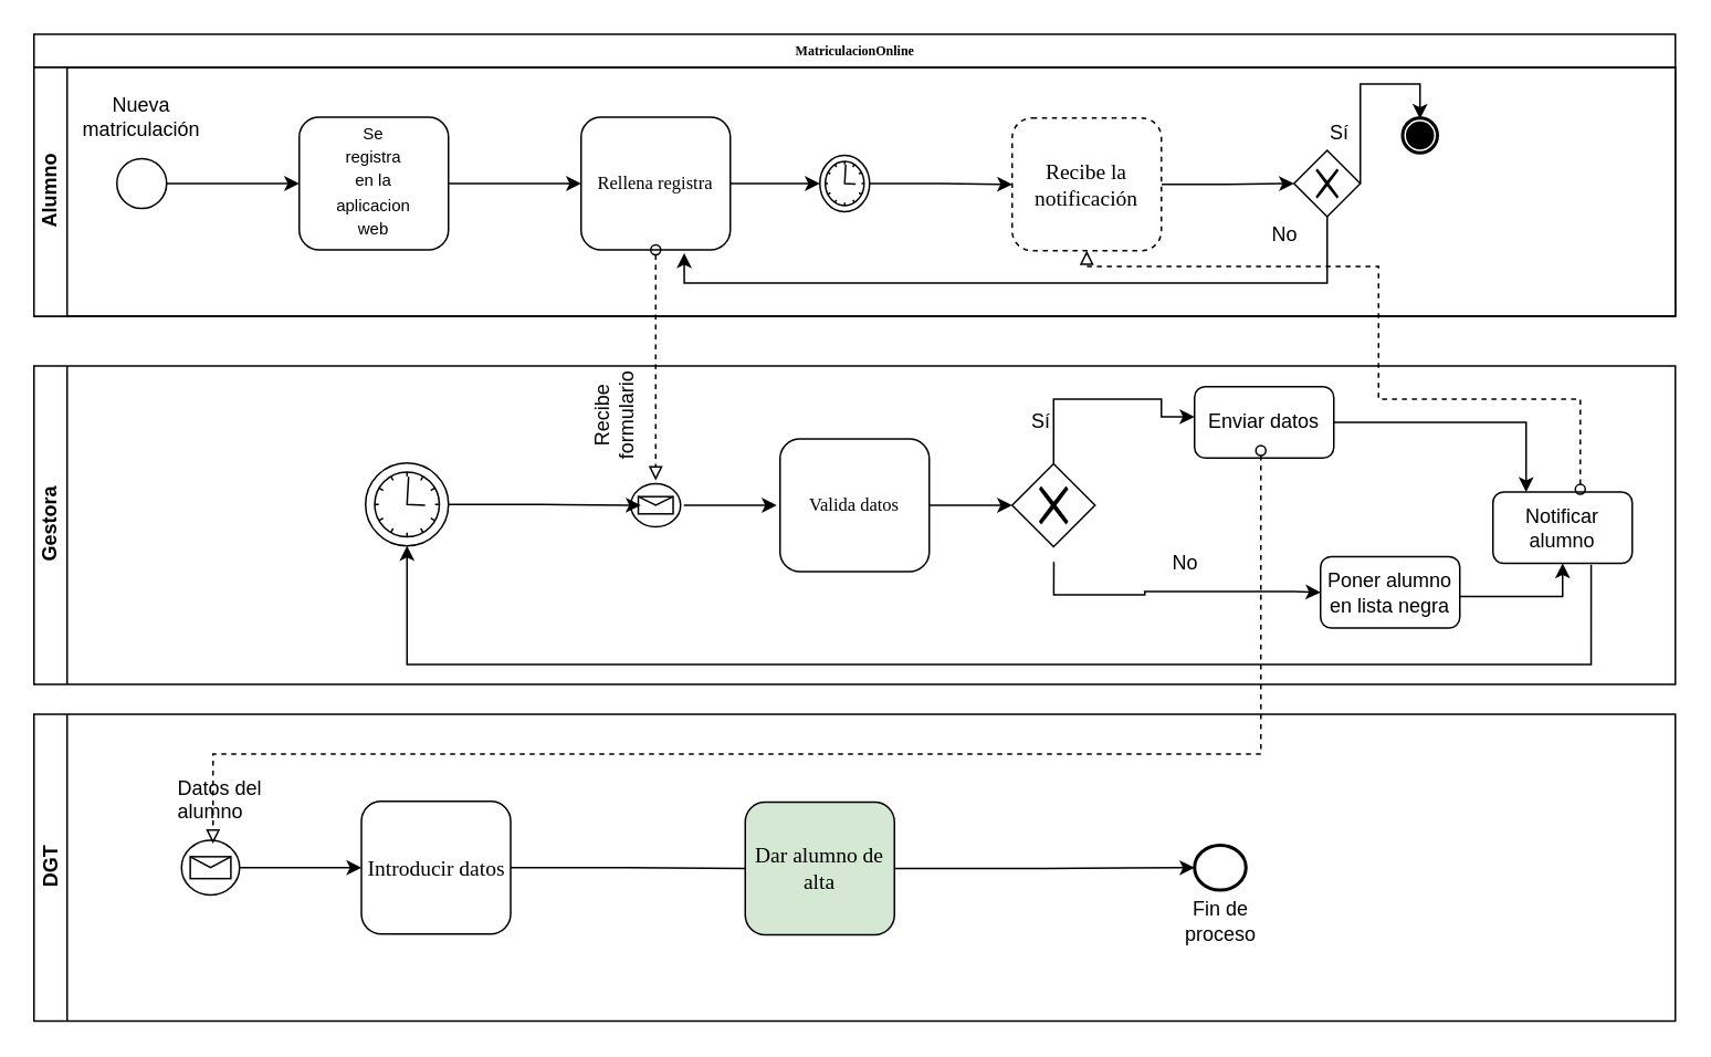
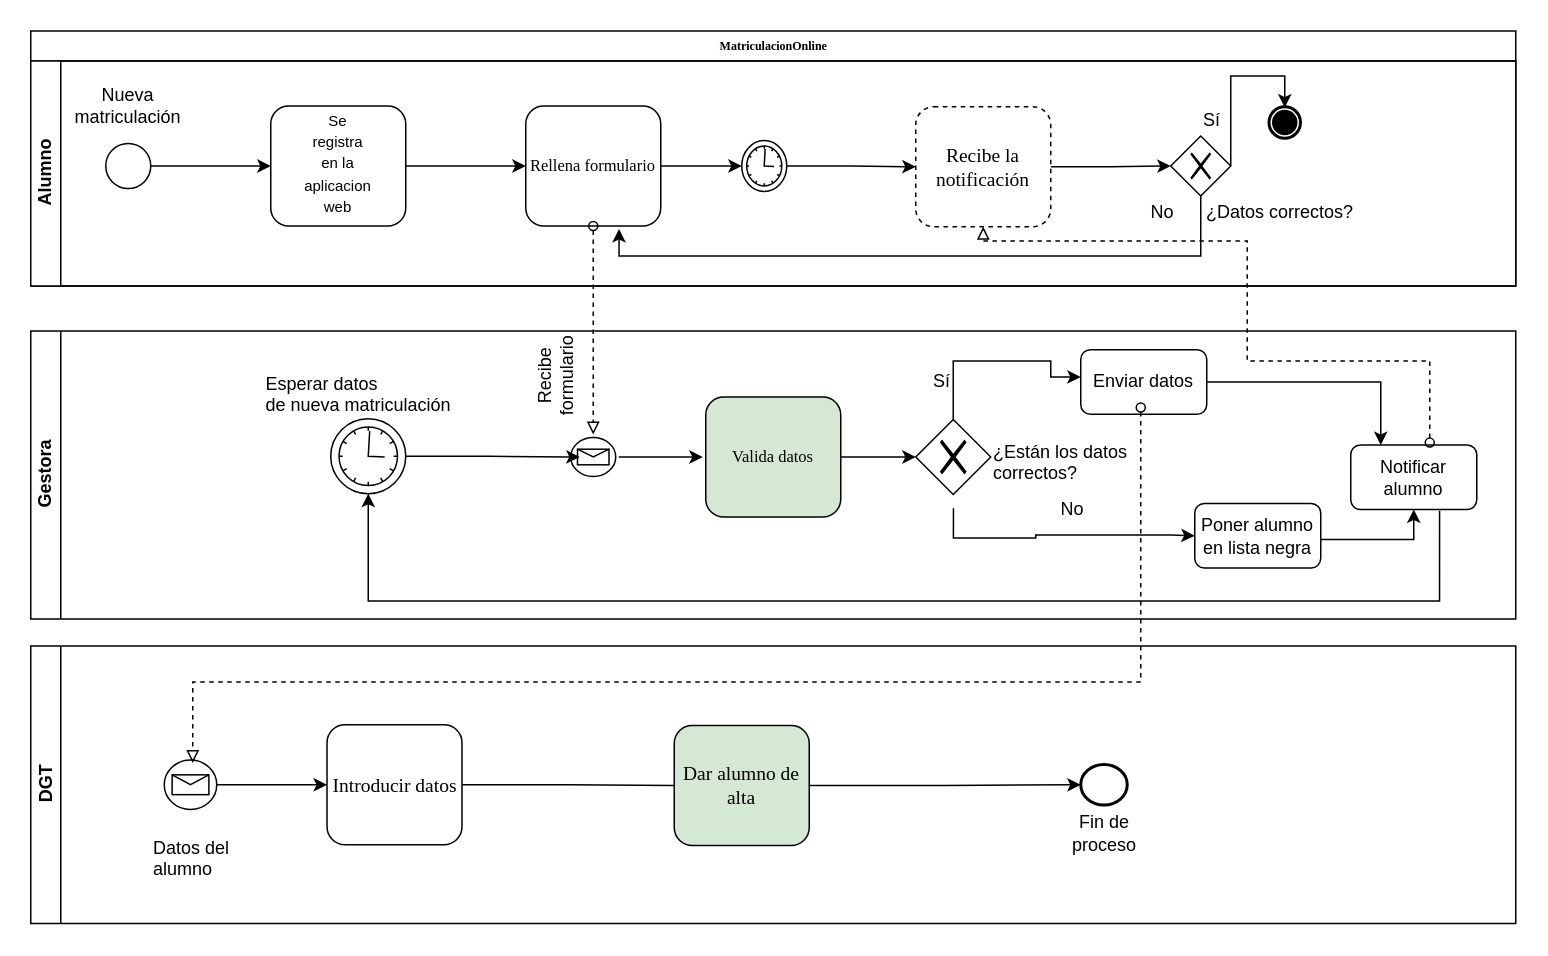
  <mxCell id="0" />
  <mxCell id="1" parent="0" />
  <mxCell id="2" value="MatriculacionOnline" style="swimlane;html=1;childLayout=stackLayout;horizontal=1;startSize=20;horizontalStack=0;rounded=0;shadow=0;labelBackgroundColor=none;strokeColor=#000000;strokeWidth=1;fillColor=#ffffff;fontFamily=Verdana;fontSize=8;fontColor=#000000;align=center;" parent="1" vertex="1"><mxGeometry x="20" y="20" width="990" height="170" as="geometry" /></mxCell>
  <mxCell id="3" value="&lt;div&gt;Alumno&lt;/div&gt;" style="swimlane;html=1;startSize=20;horizontal=0;" parent="2" vertex="1"><mxGeometry y="20" width="990" height="150" as="geometry" /></mxCell>
  <mxCell id="4" value="" style="edgeStyle=orthogonalEdgeStyle;rounded=0;orthogonalLoop=1;jettySize=auto;html=1;" parent="3" source="5" target="7" edge="1"><mxGeometry relative="1" as="geometry" /></mxCell>
  <mxCell id="5" value="" style="rounded=1;whiteSpace=wrap;html=1;shadow=0;labelBackgroundColor=none;strokeColor=#000000;strokeWidth=1;fillColor=#ffffff;fontFamily=Verdana;fontSize=8;fontColor=#000000;align=center;" parent="3" vertex="1"><mxGeometry x="160" y="30" width="90" height="80" as="geometry" /></mxCell>
  <mxCell id="6" value="" style="edgeStyle=orthogonalEdgeStyle;rounded=0;orthogonalLoop=1;jettySize=auto;html=1;startArrow=none;startFill=0;endArrow=classic;endFill=1;" parent="3" source="7" target="15" edge="1"><mxGeometry relative="1" as="geometry"><mxPoint x="500" y="70" as="targetPoint" /></mxGeometry></mxCell>
- <mxCell id="7" value="&lt;font style=&quot;font-size: 11px&quot;&gt;Rellena registra&lt;/font&gt;" style="rounded=1;whiteSpace=wrap;html=1;shadow=0;labelBackgroundColor=none;strokeColor=#000000;strokeWidth=1;fillColor=#ffffff;fontFamily=Verdana;fontSize=8;fontColor=#000000;align=center;" parent="3" vertex="1"><mxGeometry x="330" y="30" width="90" height="80" as="geometry" /></mxCell>
+ <mxCell id="7" value="&lt;font style=&quot;font-size: 11px&quot;&gt;Rellena formulario&lt;/font&gt;" style="rounded=1;whiteSpace=wrap;html=1;shadow=0;labelBackgroundColor=none;strokeColor=#000000;strokeWidth=1;fillColor=#ffffff;fontFamily=Verdana;fontSize=8;fontColor=#000000;align=center;" parent="3" vertex="1"><mxGeometry x="330" y="30" width="90" height="80" as="geometry" /></mxCell>
  <mxCell id="8" style="edgeStyle=orthogonalEdgeStyle;rounded=0;orthogonalLoop=1;jettySize=auto;html=1;entryX=0;entryY=0.5;entryDx=0;entryDy=0;" parent="3" source="9" target="5" edge="1"><mxGeometry relative="1" as="geometry" /></mxCell>
  <mxCell id="9" value="" style="ellipse;whiteSpace=wrap;html=1;rounded=0;shadow=0;labelBackgroundColor=none;strokeColor=#000000;strokeWidth=1;fillColor=#ffffff;fontFamily=Verdana;fontSize=8;fontColor=#000000;align=center;" parent="3" vertex="1"><mxGeometry x="50" y="55" width="30" height="30" as="geometry" /></mxCell>
  <mxCell id="10" value="Nueva matriculación" style="text;html=1;strokeColor=none;fillColor=none;align=center;verticalAlign=middle;whiteSpace=wrap;rounded=0;" parent="3" vertex="1"><mxGeometry x="45" y="20" width="40" height="20" as="geometry" /></mxCell>
  <mxCell id="11" value="&lt;span style=&quot;font-size: 10px&quot;&gt;Se registra en la aplicacion web&lt;/span&gt;" style="text;html=1;strokeColor=none;fillColor=none;align=center;verticalAlign=middle;whiteSpace=wrap;rounded=0;" parent="3" vertex="1"><mxGeometry x="185" y="62.5" width="40" height="10" as="geometry" /></mxCell>
  <mxCell id="12" value="" style="edgeStyle=orthogonalEdgeStyle;rounded=0;orthogonalLoop=1;jettySize=auto;html=1;startArrow=none;startFill=0;endArrow=classic;endFill=1;" parent="3" source="14" target="20" edge="1"><mxGeometry relative="1" as="geometry"><mxPoint x="820" y="31" as="targetPoint" /><Array as="points"><mxPoint x="800" y="10" /><mxPoint x="836" y="10" /></Array></mxGeometry></mxCell>
  <mxCell id="13" value="" style="edgeStyle=orthogonalEdgeStyle;rounded=0;orthogonalLoop=1;jettySize=auto;html=1;startArrow=none;startFill=0;endArrow=classic;endFill=1;entryX=0.691;entryY=1.025;entryDx=0;entryDy=0;entryPerimeter=0;" parent="3" source="14" target="7" edge="1"><mxGeometry relative="1" as="geometry"><mxPoint x="420" y="120" as="targetPoint" /><Array as="points"><mxPoint x="780" y="130" /><mxPoint x="392" y="130" /></Array></mxGeometry></mxCell>
  <mxCell id="14" value="" style="shape=mxgraph.bpmn.shape;html=1;verticalLabelPosition=bottom;labelBackgroundColor=#ffffff;verticalAlign=top;align=center;perimeter=rhombusPerimeter;background=gateway;outlineConnect=0;outline=none;symbol=exclusiveGw;" parent="3" vertex="1"><mxGeometry x="760" y="50" width="40" height="40" as="geometry" /></mxCell>
  <mxCell id="15" value="" style="shape=mxgraph.bpmn.shape;html=1;verticalLabelPosition=bottom;labelBackgroundColor=#ffffff;verticalAlign=top;align=center;perimeter=ellipsePerimeter;outlineConnect=0;outline=standard;symbol=timer;" parent="3" vertex="1"><mxGeometry x="474" y="53" width="30" height="34" as="geometry" /></mxCell>
  <mxCell id="16" value="" style="edgeStyle=orthogonalEdgeStyle;rounded=0;orthogonalLoop=1;jettySize=auto;html=1;startArrow=none;startFill=0;endArrow=classic;endFill=1;exitX=1;exitY=0.5;exitDx=0;exitDy=0;" parent="3" source="15" target="18" edge="1"><mxGeometry relative="1" as="geometry"><mxPoint x="560" y="80" as="targetPoint" /></mxGeometry></mxCell>
  <mxCell id="17" value="" style="edgeStyle=orthogonalEdgeStyle;rounded=0;orthogonalLoop=1;jettySize=auto;html=1;startArrow=none;startFill=0;endArrow=classic;endFill=1;" parent="3" source="18" target="14" edge="1"><mxGeometry relative="1" as="geometry"><mxPoint x="760" y="70.5" as="targetPoint" /></mxGeometry></mxCell>
  <mxCell id="18" value="&lt;font style=&quot;font-size: 13px&quot;&gt;Recibe la notificación&lt;/font&gt;" style="rounded=1;whiteSpace=wrap;html=1;shadow=0;labelBackgroundColor=none;strokeColor=#000000;strokeWidth=1;fillColor=#ffffff;fontFamily=Verdana;fontSize=8;fontColor=#000000;align=center;dashed=1;" parent="3" vertex="1"><mxGeometry x="590" y="30.5" width="90" height="80" as="geometry" /></mxCell>
  <mxCell id="19" value="Sí" style="text;html=1;resizable=0;points=[];autosize=1;align=left;verticalAlign=top;spacingTop=-4;" parent="3" vertex="1"><mxGeometry x="780" y="30" width="30" height="20" as="geometry" /></mxCell>
  <mxCell id="20" value="" style="shape=mxgraph.bpmn.shape;html=1;verticalLabelPosition=bottom;labelBackgroundColor=#ffffff;verticalAlign=top;align=center;perimeter=ellipsePerimeter;outlineConnect=0;outline=end;symbol=terminate;" parent="3" vertex="1"><mxGeometry x="826" y="31" width="20" height="20" as="geometry" /></mxCell>
  <mxCell id="21" value="No" style="text;html=1;resizable=0;points=[];autosize=1;align=left;verticalAlign=top;spacingTop=-4;" parent="3" vertex="1"><mxGeometry x="745" y="90.5" width="30" height="20" as="geometry" /></mxCell>
+ <mxCell id="22" value="¿Datos correctos?" style="text;html=1;resizable=0;points=[];autosize=1;align=left;verticalAlign=top;spacingTop=-4;" parent="3" vertex="1"><mxGeometry x="782" y="90.5" width="120" height="20" as="geometry" /></mxCell>
  <mxCell id="23" value="&lt;div&gt;Gestora&lt;/div&gt;" style="swimlane;html=1;startSize=20;horizontal=0;" parent="1" vertex="1"><mxGeometry x="20" y="220" width="990" height="192" as="geometry" /></mxCell>
  <mxCell id="24" value="" style="edgeStyle=orthogonalEdgeStyle;rounded=0;orthogonalLoop=1;jettySize=auto;html=1;" parent="23" source="25" edge="1"><mxGeometry relative="1" as="geometry"><mxPoint x="448" y="84" as="targetPoint" /></mxGeometry></mxCell>
  <mxCell id="25" value="" style="shape=mxgraph.bpmn.shape;html=1;verticalLabelPosition=bottom;labelBackgroundColor=#ffffff;verticalAlign=top;perimeter=ellipsePerimeter;outline=standard;symbol=message;fontFamily=Helvetica;fontSize=12;fontColor=#000000;align=center;strokeColor=#000000;strokeWidth=1;fillColor=none;perimeterSpacing=2;direction=east;" parent="23" vertex="1"><mxGeometry x="360" y="71" width="30" height="26" as="geometry" /></mxCell>
  <mxCell id="26" value="Recibe formulario" style="text;html=1;strokeColor=none;fillColor=none;align=center;verticalAlign=middle;whiteSpace=wrap;rounded=0;rotation=-90;" parent="23" vertex="1"><mxGeometry x="330" y="20" width="40" height="20" as="geometry" /></mxCell>
- <mxCell id="27" value="&lt;font style=&quot;font-size: 11px&quot;&gt;Valida datos&lt;/font&gt;" style="rounded=1;whiteSpace=wrap;html=1;shadow=0;labelBackgroundColor=none;strokeColor=#000000;strokeWidth=1;fillColor=#ffffff;fontFamily=Verdana;fontSize=8;fontColor=#000000;align=center;" parent="23" vertex="1"><mxGeometry x="450" y="44" width="90" height="80" as="geometry" /></mxCell>
+ <mxCell id="27" value="&lt;font style=&quot;font-size: 11px&quot;&gt;Valida datos&lt;/font&gt;" style="rounded=1;whiteSpace=wrap;html=1;shadow=0;labelBackgroundColor=none;strokeColor=#000000;strokeWidth=1;fillColor=#d5e8d4;fontFamily=Verdana;fontSize=8;fontColor=#000000;align=center;" parent="23" vertex="1"><mxGeometry x="450" y="44" width="90" height="80" as="geometry" /></mxCell>
  <mxCell id="28" value="" style="edgeStyle=orthogonalEdgeStyle;rounded=0;orthogonalLoop=1;jettySize=auto;html=1;entryX=0;entryY=0.422;entryDx=0;entryDy=0;entryPerimeter=0;" parent="23" source="29" target="35" edge="1"><mxGeometry relative="1" as="geometry"><mxPoint x="680" y="34" as="targetPoint" /><Array as="points"><mxPoint x="615" y="20" /><mxPoint x="680" y="20" /><mxPoint x="680" y="31" /></Array></mxGeometry></mxCell>
  <mxCell id="29" value="" style="shape=mxgraph.bpmn.shape;html=1;verticalLabelPosition=bottom;labelBackgroundColor=#ffffff;verticalAlign=top;align=center;perimeter=rhombusPerimeter;background=gateway;outlineConnect=0;outline=none;symbol=exclusiveGw;" parent="23" vertex="1"><mxGeometry x="590" y="59" width="50" height="50" as="geometry" /></mxCell>
  <mxCell id="30" value="" style="edgeStyle=orthogonalEdgeStyle;rounded=0;orthogonalLoop=1;jettySize=auto;html=1;" parent="23" source="27" target="29" edge="1"><mxGeometry relative="1" as="geometry"><mxPoint x="720" y="354" as="sourcePoint" /><mxPoint x="880.011" y="354" as="targetPoint" /></mxGeometry></mxCell>
+ <mxCell id="31" value="¿Están los datos &lt;br&gt;correctos?" style="text;html=1;resizable=0;points=[];autosize=1;align=left;verticalAlign=top;spacingTop=-4;" parent="23" vertex="1"><mxGeometry x="640" y="71" width="110" height="30" as="geometry" /></mxCell>
  <mxCell id="32" value="Sí" style="text;html=1;resizable=0;points=[];autosize=1;align=left;verticalAlign=top;spacingTop=-4;" parent="23" vertex="1"><mxGeometry x="600" y="24" width="30" height="20" as="geometry" /></mxCell>
  <mxCell id="33" value="No" style="text;html=1;resizable=0;points=[];autosize=1;align=left;verticalAlign=top;spacingTop=-4;" parent="23" vertex="1"><mxGeometry x="685" y="109" width="30" height="20" as="geometry" /></mxCell>
  <mxCell id="34" value="" style="edgeStyle=orthogonalEdgeStyle;rounded=0;orthogonalLoop=1;jettySize=auto;html=1;startArrow=none;startFill=0;endArrow=classic;endFill=1;" parent="23" source="35" target="36" edge="1"><mxGeometry relative="1" as="geometry"><Array as="points"><mxPoint x="900" y="34" /></Array></mxGeometry></mxCell>
  <mxCell id="35" value="Enviar datos" style="shape=ext;rounded=1;html=1;whiteSpace=wrap;" parent="23" vertex="1"><mxGeometry x="700" y="12.5" width="84" height="43" as="geometry" /></mxCell>
  <mxCell id="36" value="Notificar alumno" style="shape=ext;rounded=1;html=1;whiteSpace=wrap;" parent="23" vertex="1"><mxGeometry x="880" y="76" width="84" height="43" as="geometry" /></mxCell>
  <mxCell id="37" value="" style="edgeStyle=orthogonalEdgeStyle;rounded=0;orthogonalLoop=1;jettySize=auto;html=1;startArrow=none;startFill=0;endArrow=classic;endFill=1;entryX=0.235;entryY=0.5;entryDx=0;entryDy=0;entryPerimeter=0;" parent="23" source="38" target="25" edge="1"><mxGeometry relative="1" as="geometry"><mxPoint x="330" y="80.5" as="targetPoint" /></mxGeometry></mxCell>
  <mxCell id="38" value="" style="shape=mxgraph.bpmn.shape;html=1;verticalLabelPosition=bottom;labelBackgroundColor=#ffffff;verticalAlign=top;align=center;perimeter=ellipsePerimeter;outlineConnect=0;outline=standard;symbol=timer;" parent="23" vertex="1"><mxGeometry x="200" y="58.5" width="50" height="50" as="geometry" /></mxCell>
+ <mxCell id="39" value="Esperar datos&lt;br&gt; de nueva matriculación" style="text;html=1;resizable=0;points=[];autosize=1;align=left;verticalAlign=top;spacingTop=-4;" parent="23" vertex="1"><mxGeometry x="155" y="25.5" width="140" height="30" as="geometry" /></mxCell>
  <mxCell id="40" value="" style="edgeStyle=orthogonalEdgeStyle;rounded=0;orthogonalLoop=1;jettySize=auto;html=1;startArrow=none;startFill=0;endArrow=classic;endFill=1;exitX=0.705;exitY=1.019;exitDx=0;exitDy=0;exitPerimeter=0;" parent="23" source="36" target="38" edge="1"><mxGeometry relative="1" as="geometry"><mxPoint x="940" y="180" as="sourcePoint" /><mxPoint x="220" y="160" as="targetPoint" /><Array as="points"><mxPoint x="939" y="180" /><mxPoint x="225" y="180" /></Array></mxGeometry></mxCell>
  <mxCell id="41" value="" style="endArrow=block;dashed=1;html=1;strokeColor=#000000;endFill=0;startArrow=oval;startFill=0;exitX=0.5;exitY=1;exitDx=0;exitDy=0;entryX=0.5;entryY=0;entryDx=0;entryDy=0;" parent="1" source="7" target="25" edge="1"><mxGeometry width="50" height="50" relative="1" as="geometry"><mxPoint x="395" y="190" as="sourcePoint" /><mxPoint x="395" y="240" as="targetPoint" /></mxGeometry></mxCell>
  <mxCell id="42" value="&lt;div&gt;DGT&lt;/div&gt;" style="swimlane;html=1;startSize=20;horizontal=0;" parent="1" vertex="1"><mxGeometry x="20" y="430" width="990" height="185" as="geometry" /></mxCell>
  <mxCell id="43" value="Fin de proceso" style="text;html=1;strokeColor=none;fillColor=none;align=center;verticalAlign=middle;whiteSpace=wrap;rounded=0;rotation=0;direction=west;" parent="42" vertex="1"><mxGeometry x="680.5" y="114" width="70" height="21" as="geometry" /></mxCell>
  <mxCell id="44" value="" style="ellipse;whiteSpace=wrap;html=1;rounded=0;shadow=0;labelBackgroundColor=none;strokeColor=#000000;strokeWidth=2;fillColor=#ffffff;fontFamily=Verdana;fontSize=8;fontColor=#000000;align=center;" parent="42" vertex="1"><mxGeometry x="700" y="79" width="31" height="27" as="geometry" /></mxCell>
  <mxCell id="45" value="&lt;font style=&quot;font-size: 13px&quot;&gt;Introducir datos&lt;/font&gt;" style="rounded=1;whiteSpace=wrap;html=1;shadow=0;labelBackgroundColor=none;strokeColor=#000000;strokeWidth=1;fillColor=#ffffff;fontFamily=Verdana;fontSize=8;fontColor=#000000;align=center;" parent="42" vertex="1"><mxGeometry x="197.5" y="52.5" width="90" height="80" as="geometry" /></mxCell>
  <mxCell id="46" value="" style="edgeStyle=orthogonalEdgeStyle;rounded=0;orthogonalLoop=1;jettySize=auto;html=1;entryX=0;entryY=0.5;entryDx=0;entryDy=0;" parent="42" source="50" target="44" edge="1"><mxGeometry relative="1" as="geometry"><mxPoint x="720" y="354" as="sourcePoint" /><mxPoint x="660" y="70" as="targetPoint" /></mxGeometry></mxCell>
  <mxCell id="47" value="" style="edgeStyle=orthogonalEdgeStyle;rounded=0;orthogonalLoop=1;jettySize=auto;html=1;" parent="42" source="48" target="45" edge="1"><mxGeometry relative="1" as="geometry" /></mxCell>
  <mxCell id="48" value="" style="shape=mxgraph.bpmn.shape;html=1;verticalLabelPosition=bottom;labelBackgroundColor=#ffffff;verticalAlign=top;align=center;perimeter=ellipsePerimeter;outlineConnect=0;outline=standard;symbol=message;" parent="42" vertex="1"><mxGeometry x="89" y="76" width="35" height="33" as="geometry" /></mxCell>
- <mxCell id="49" value="Datos del &lt;br&gt;alumno" style="text;html=1;resizable=0;points=[];autosize=1;align=left;verticalAlign=top;spacingTop=-4;" parent="42" vertex="1"><mxGeometry x="85" y="34.5" width="70" height="30" as="geometry" /></mxCell>
+ <mxCell id="49" value="Datos del &lt;br&gt;alumno" style="text;html=1;resizable=0;points=[];autosize=1;align=left;verticalAlign=top;spacingTop=-4;" parent="42" vertex="1"><mxGeometry x="80" y="124.5" width="70" height="30" as="geometry" /></mxCell>
  <mxCell id="50" value="&lt;font style=&quot;font-size: 13px&quot;&gt;Dar alumno de alta &lt;/font&gt;" style="rounded=1;whiteSpace=wrap;html=1;shadow=0;labelBackgroundColor=none;strokeColor=#000000;strokeWidth=1;fillColor=#d5e8d4;fontFamily=Verdana;fontSize=8;fontColor=#000000;align=center;" parent="42" vertex="1"><mxGeometry x="429" y="53" width="90" height="80" as="geometry" /></mxCell>
  <mxCell id="51" value="" style="edgeStyle=orthogonalEdgeStyle;rounded=0;orthogonalLoop=1;jettySize=auto;html=1;endArrow=none;" parent="42" source="45" target="50" edge="1"><mxGeometry relative="1" as="geometry"><mxPoint x="467.5" y="573" as="sourcePoint" /><mxPoint x="770" y="564" as="targetPoint" /></mxGeometry></mxCell>
  <mxCell id="52" value="" style="edgeStyle=orthogonalEdgeStyle;rounded=0;orthogonalLoop=1;jettySize=auto;html=1;dashed=1;endArrow=block;endFill=0;startArrow=oval;startFill=0;entryX=0.5;entryY=0;entryDx=0;entryDy=0;exitX=0.472;exitY=1.027;exitDx=0;exitDy=0;exitPerimeter=0;" parent="1" edge="1"><mxGeometry relative="1" as="geometry"><mxPoint x="760" y="271" as="sourcePoint" /><mxPoint x="128" y="508" as="targetPoint" /><Array as="points"><mxPoint x="760" y="454" /><mxPoint x="128" y="454" /></Array></mxGeometry></mxCell>
  <mxCell id="53" value="" style="edgeStyle=orthogonalEdgeStyle;rounded=0;orthogonalLoop=1;jettySize=auto;html=1;startArrow=oval;startFill=0;endArrow=block;endFill=0;dashed=1;entryX=0.5;entryY=1;entryDx=0;entryDy=0;exitX=0.627;exitY=-0.037;exitDx=0;exitDy=0;exitPerimeter=0;" parent="1" source="36" target="18" edge="1"><mxGeometry relative="1" as="geometry"><mxPoint x="480" y="140" as="targetPoint" /><Array as="points"><mxPoint x="953" y="240" /><mxPoint x="831" y="240" /><mxPoint x="831" y="160" /><mxPoint x="655" y="160" /></Array></mxGeometry></mxCell>
  <mxCell id="54" value="" style="edgeStyle=orthogonalEdgeStyle;rounded=0;orthogonalLoop=1;jettySize=auto;html=1;startArrow=none;startFill=0;endArrow=classic;endFill=1;entryX=0.5;entryY=1;entryDx=0;entryDy=0;" parent="1" source="55" target="36" edge="1"><mxGeometry relative="1" as="geometry"><mxPoint x="960" y="373.5" as="targetPoint" /><Array as="points"><mxPoint x="942" y="359" /></Array></mxGeometry></mxCell>
  <mxCell id="55" value="Poner alumno en lista negra" style="shape=ext;rounded=1;html=1;whiteSpace=wrap;" parent="1" vertex="1"><mxGeometry x="796" y="335" width="84" height="43" as="geometry" /></mxCell>
  <mxCell id="56" value="" style="edgeStyle=orthogonalEdgeStyle;rounded=0;orthogonalLoop=1;jettySize=auto;html=1;startArrow=none;startFill=0;endArrow=classic;endFill=1;exitX=0.5;exitY=1;exitDx=0;exitDy=0;entryX=0;entryY=0.5;entryDx=0;entryDy=0;" parent="1" target="55" edge="1"><mxGeometry relative="1" as="geometry"><mxPoint x="635.138" y="338.172" as="sourcePoint" /><mxPoint x="795.828" y="365.759" as="targetPoint" /><Array as="points"><mxPoint x="635" y="358" /><mxPoint x="690" y="358" /><mxPoint x="690" y="356" /><mxPoint x="780" y="357" /></Array></mxGeometry></mxCell>
